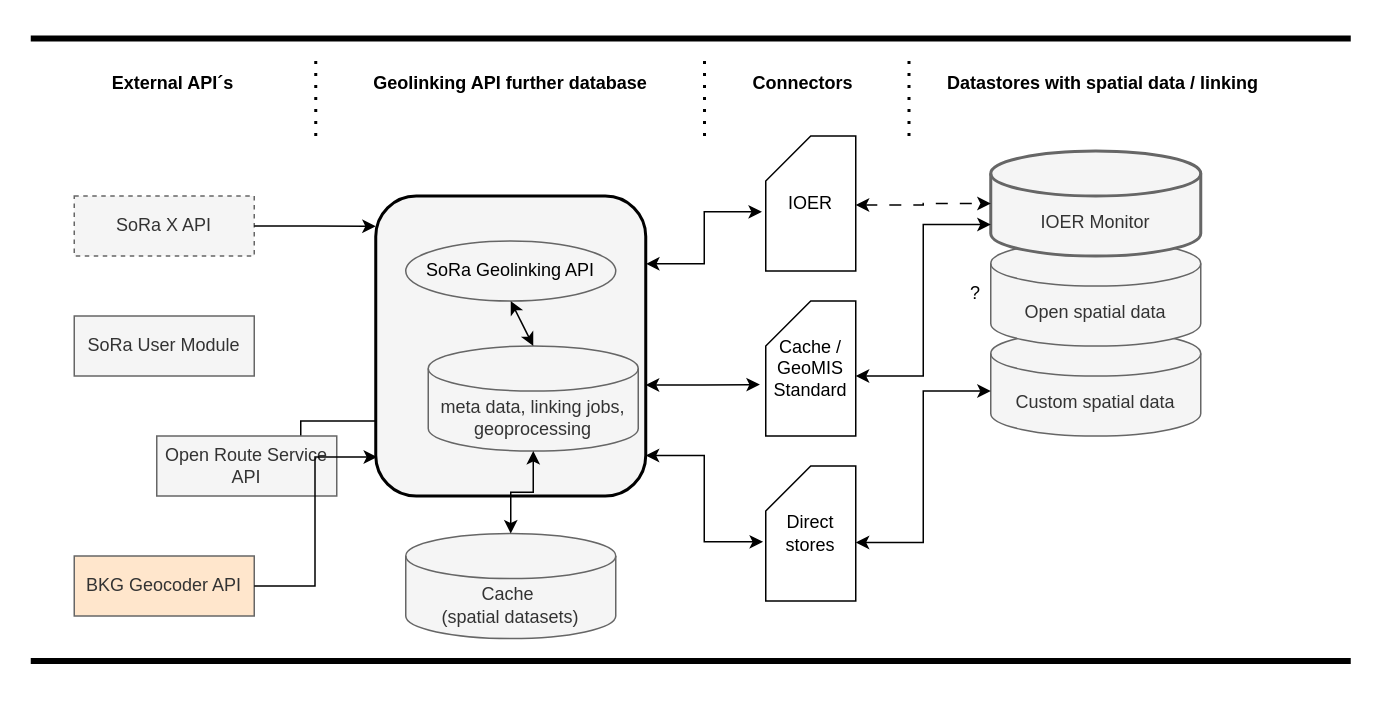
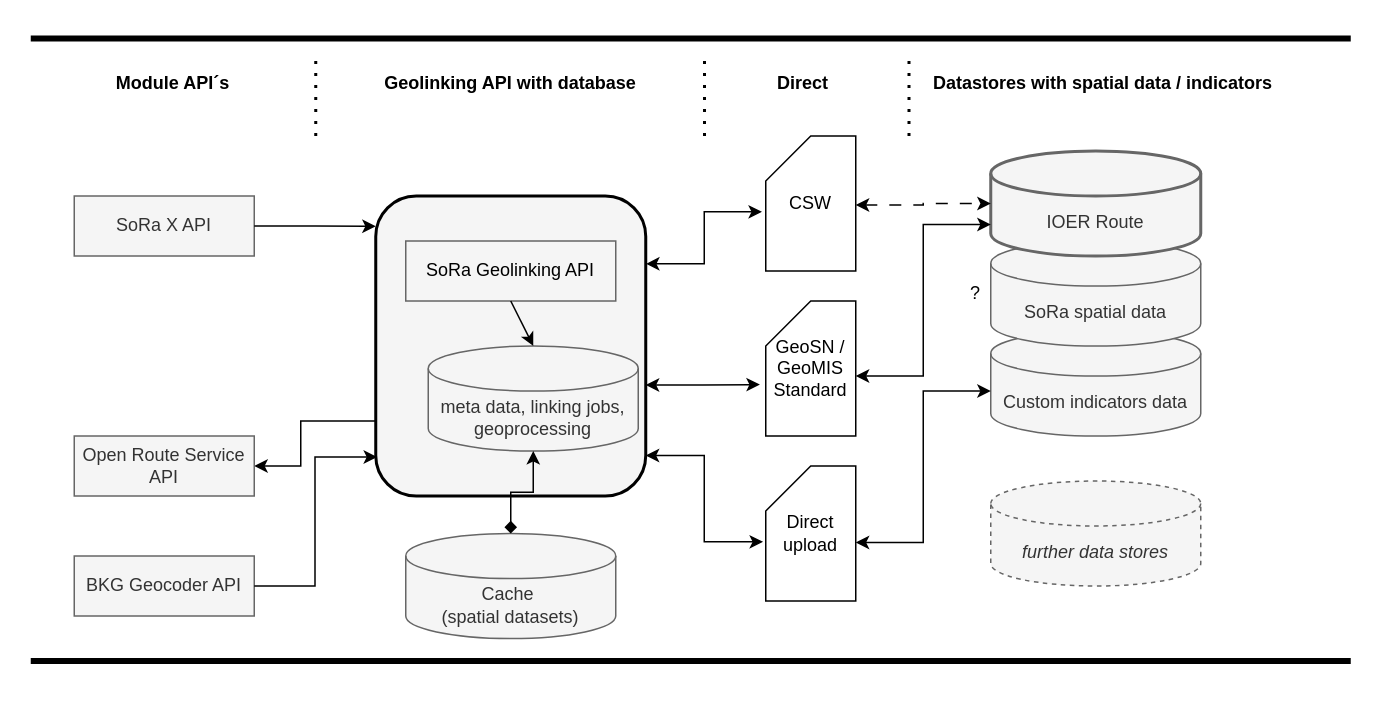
  <mxCell id="0" />
  <mxCell id="1" parent="0" />
  <mxCell id="2" value="&lt;div&gt;Cache&amp;nbsp;&lt;/div&gt;&lt;div&gt;(spatial datasets)&lt;br&gt;&lt;/div&gt;" style="shape=cylinder3;whiteSpace=wrap;html=1;boundedLbl=1;backgroundOutline=1;size=15;fillColor=#f5f5f5;fontColor=#333333;strokeColor=#666666;" parent="1" vertex="1"><mxGeometry x="270" y="355" width="140" height="70" as="geometry" /></mxCell>
- <mxCell id="3" value="Custom spatial data" style="shape=cylinder3;whiteSpace=wrap;html=1;boundedLbl=1;backgroundOutline=1;size=15;fillColor=#f5f5f5;fontColor=#333333;strokeColor=#666666;" parent="1" vertex="1"><mxGeometry x="660" y="220" width="140" height="70" as="geometry" /></mxCell>
+ <mxCell id="3" value="Custom indicators data" style="shape=cylinder3;whiteSpace=wrap;html=1;boundedLbl=1;backgroundOutline=1;size=15;fillColor=#f5f5f5;fontColor=#333333;strokeColor=#666666;" parent="1" vertex="1"><mxGeometry x="660" y="220" width="140" height="70" as="geometry" /></mxCell>
  <mxCell id="4" style="edgeStyle=orthogonalEdgeStyle;rounded=0;orthogonalLoop=1;jettySize=auto;html=1;exitX=0;exitY=0.75;exitDx=0;exitDy=0;entryX=1;entryY=0.5;entryDx=0;entryDy=0;" edge="1" parent="1" source="5" target="9"><mxGeometry relative="1" as="geometry"><Array as="points"><mxPoint x="200" y="280" /><mxPoint x="200" y="310" /></Array></mxGeometry></mxCell>
  <mxCell id="5" value="" style="rounded=1;whiteSpace=wrap;html=1;fillColor=#F5F5F5;strokeWidth=2;" parent="1" vertex="1"><mxGeometry x="250" y="130" width="180" height="200" as="geometry" /></mxCell>
- <mxCell id="7" value="SoRa X API" style="rounded=0;whiteSpace=wrap;html=1;fillColor=#f5f5f5;fontColor=#333333;strokeColor=#666666;dashed=1;" parent="1" vertex="1"><mxGeometry x="49" y="130" width="120" height="40" as="geometry" /></mxCell>
- <mxCell id="8" value="SoRa User Module" style="rounded=0;whiteSpace=wrap;html=1;fillColor=#f5f5f5;fontColor=#333333;strokeColor=#666666;" parent="1" vertex="1"><mxGeometry x="49" y="210" width="120" height="40" as="geometry" /></mxCell>
- <mxCell id="9" value="Open Route Service API" style="rounded=0;whiteSpace=wrap;html=1;fillColor=#f5f5f5;fontColor=#333333;strokeColor=#666666;" parent="1" vertex="1"><mxGeometry x="104" y="290" width="120" height="40" as="geometry" /></mxCell>
- <mxCell id="10" value="SoRa Geolinking API" style="ellipse;whiteSpace=wrap;html=1;fillColor=#F5F5F5;strokeColor=#666666;" parent="1" vertex="1"><mxGeometry x="270" y="160" width="140" height="40" as="geometry" /></mxCell>
- <mxCell id="11" value="Open spatial data" style="shape=cylinder3;whiteSpace=wrap;html=1;boundedLbl=1;backgroundOutline=1;size=15;fillColor=#f5f5f5;fontColor=#333333;strokeColor=#666666;" parent="1" vertex="1"><mxGeometry x="660" y="160" width="140" height="70" as="geometry" /></mxCell>
- <mxCell id="12" value="IOER Monitor" style="shape=cylinder3;whiteSpace=wrap;html=1;boundedLbl=1;backgroundOutline=1;size=15;fillColor=#f5f5f5;fontColor=#333333;strokeColor=#666666;strokeWidth=2;" parent="1" vertex="1"><mxGeometry x="660" y="100" width="140" height="70" as="geometry" /></mxCell>
+ <mxCell id="6" value="&lt;div&gt;&lt;i&gt;further data stores&lt;br&gt;&lt;/i&gt;&lt;/div&gt;" style="shape=cylinder3;whiteSpace=wrap;html=1;boundedLbl=1;backgroundOutline=1;size=15;fillColor=#f5f5f5;fontColor=#333333;strokeColor=#666666;dashed=1;" parent="1" vertex="1"><mxGeometry x="660" y="320" width="140" height="70" as="geometry" /></mxCell>
+ <mxCell id="7" value="SoRa X API" style="rounded=0;whiteSpace=wrap;html=1;fillColor=#f5f5f5;fontColor=#333333;strokeColor=#666666;" parent="1" vertex="1"><mxGeometry x="49" y="130" width="120" height="40" as="geometry" /></mxCell>
+ <mxCell id="9" value="Open Route Service API" style="rounded=0;whiteSpace=wrap;html=1;fillColor=#f5f5f5;fontColor=#333333;strokeColor=#666666;" parent="1" vertex="1"><mxGeometry x="49" y="290" width="120" height="40" as="geometry" /></mxCell>
+ <mxCell id="10" value="SoRa Geolinking API" style="rounded=0;whiteSpace=wrap;html=1;fillColor=#F5F5F5;strokeColor=#666666;" parent="1" vertex="1"><mxGeometry x="270" y="160" width="140" height="40" as="geometry" /></mxCell>
+ <mxCell id="11" value="SoRa spatial data" style="shape=cylinder3;whiteSpace=wrap;html=1;boundedLbl=1;backgroundOutline=1;size=15;fillColor=#f5f5f5;fontColor=#333333;strokeColor=#666666;" parent="1" vertex="1"><mxGeometry x="660" y="160" width="140" height="70" as="geometry" /></mxCell>
+ <mxCell id="12" value="IOER Route" style="shape=cylinder3;whiteSpace=wrap;html=1;boundedLbl=1;backgroundOutline=1;size=15;fillColor=#f5f5f5;fontColor=#333333;strokeColor=#666666;strokeWidth=2;" parent="1" vertex="1"><mxGeometry x="660" y="100" width="140" height="70" as="geometry" /></mxCell>
  <mxCell id="13" value="meta data, linking jobs, geoprocessing" style="shape=cylinder3;whiteSpace=wrap;html=1;boundedLbl=1;backgroundOutline=1;size=15;fillColor=#f5f5f5;fontColor=#333333;strokeColor=#666666;" parent="1" vertex="1"><mxGeometry x="285" y="230" width="140" height="70" as="geometry" /></mxCell>
- <mxCell id="14" value="Geolinking API further database" style="text;html=1;strokeColor=none;fillColor=none;align=center;verticalAlign=middle;whiteSpace=wrap;rounded=0;fontStyle=1" parent="1" vertex="1"><mxGeometry x="210" y="40" width="260" height="30" as="geometry" /></mxCell>
+ <mxCell id="14" value="Geolinking API with database" style="text;html=1;strokeColor=none;fillColor=none;align=center;verticalAlign=middle;whiteSpace=wrap;rounded=0;fontStyle=1" parent="1" vertex="1"><mxGeometry x="210" y="40" width="260" height="30" as="geometry" /></mxCell>
  <mxCell id="15" value="" style="line;strokeWidth=4;html=1;perimeter=backbonePerimeter;points=[];outlineConnect=0;" parent="1" vertex="1"><mxGeometry x="20" y="20" width="880" height="10" as="geometry" /></mxCell>
- <mxCell id="16" value="" style="endArrow=classic;startArrow=classic;html=1;rounded=0;exitX=0.5;exitY=0;exitDx=0;exitDy=0;exitPerimeter=0;entryX=0.5;entryY=1;entryDx=0;entryDy=0;" parent="1" source="13" target="10" edge="1"><mxGeometry width="50" height="50" relative="1" as="geometry"><mxPoint x="530" y="480" as="sourcePoint" /><mxPoint x="580" y="430" as="targetPoint" /></mxGeometry></mxCell>
- <mxCell id="17" value="Connectors" style="text;html=1;strokeColor=none;fillColor=none;align=center;verticalAlign=middle;whiteSpace=wrap;rounded=0;fontStyle=1" parent="1" vertex="1"><mxGeometry x="470" y="40" width="130" height="30" as="geometry" /></mxCell>
- <mxCell id="18" value="Datastores with spatial data / linking" style="text;html=1;strokeColor=none;fillColor=none;align=center;verticalAlign=middle;whiteSpace=wrap;rounded=0;fontStyle=1" parent="1" vertex="1"><mxGeometry x="600" y="40" width="270" height="30" as="geometry" /></mxCell>
- <mxCell id="19" value="IOER" style="shape=card;whiteSpace=wrap;html=1;" parent="1" vertex="1"><mxGeometry x="510" y="90" width="60" height="90" as="geometry" /></mxCell>
- <mxCell id="20" value="Cache / GeoMIS Standard" style="shape=card;whiteSpace=wrap;html=1;" parent="1" vertex="1"><mxGeometry x="510" y="200" width="60" height="90" as="geometry" /></mxCell>
- <mxCell id="21" value="Direct stores" style="shape=card;whiteSpace=wrap;html=1;" parent="1" vertex="1"><mxGeometry x="510" y="310" width="60" height="90" as="geometry" /></mxCell>
- <mxCell id="22" value="External API´s" style="text;html=1;strokeColor=none;fillColor=none;align=center;verticalAlign=middle;whiteSpace=wrap;rounded=0;fontStyle=1" parent="1" vertex="1"><mxGeometry x="20" y="40" width="190" height="30" as="geometry" /></mxCell>
+ <mxCell id="16" value="" style="endArrow=none;startArrow=classic;html=1;rounded=0;exitX=0.5;exitY=0;exitDx=0;exitDy=0;exitPerimeter=0;entryX=0.5;entryY=1;entryDx=0;entryDy=0;" parent="1" source="13" target="10" edge="1"><mxGeometry width="50" height="50" relative="1" as="geometry"><mxPoint x="530" y="480" as="sourcePoint" /><mxPoint x="580" y="430" as="targetPoint" /></mxGeometry></mxCell>
+ <mxCell id="17" value="Direct" style="text;html=1;strokeColor=none;fillColor=none;align=center;verticalAlign=middle;whiteSpace=wrap;rounded=0;fontStyle=1" parent="1" vertex="1"><mxGeometry x="470" y="40" width="130" height="30" as="geometry" /></mxCell>
+ <mxCell id="18" value="Datastores with spatial data / indicators" style="text;html=1;strokeColor=none;fillColor=none;align=center;verticalAlign=middle;whiteSpace=wrap;rounded=0;fontStyle=1" parent="1" vertex="1"><mxGeometry x="600" y="40" width="270" height="30" as="geometry" /></mxCell>
+ <mxCell id="19" value="CSW" style="shape=card;whiteSpace=wrap;html=1;" parent="1" vertex="1"><mxGeometry x="510" y="90" width="60" height="90" as="geometry" /></mxCell>
+ <mxCell id="20" value="GeoSN / GeoMIS Standard" style="shape=card;whiteSpace=wrap;html=1;" parent="1" vertex="1"><mxGeometry x="510" y="200" width="60" height="90" as="geometry" /></mxCell>
+ <mxCell id="21" value="Direct upload" style="shape=card;whiteSpace=wrap;html=1;" parent="1" vertex="1"><mxGeometry x="510" y="310" width="60" height="90" as="geometry" /></mxCell>
+ <mxCell id="22" value="Module API´s" style="text;html=1;strokeColor=none;fillColor=none;align=center;verticalAlign=middle;whiteSpace=wrap;rounded=0;fontStyle=1" parent="1" vertex="1"><mxGeometry x="20" y="40" width="190" height="30" as="geometry" /></mxCell>
  <mxCell id="23" value="" style="line;strokeWidth=4;html=1;perimeter=backbonePerimeter;points=[];outlineConnect=0;" parent="1" vertex="1"><mxGeometry x="20" y="435" width="880" height="10" as="geometry" /></mxCell>
  <mxCell id="24" value="" style="edgeStyle=elbowEdgeStyle;elbow=horizontal;endArrow=classic;html=1;curved=0;rounded=0;endSize=6;startSize=6;exitX=1.001;exitY=0.226;exitDx=0;exitDy=0;startArrow=classic;startFill=1;exitPerimeter=0;entryX=-0.042;entryY=0.562;entryDx=0;entryDy=0;entryPerimeter=0;" parent="1" source="5" target="19" edge="1"><mxGeometry width="50" height="50" relative="1" as="geometry"><mxPoint x="500" y="160" as="sourcePoint" /><mxPoint x="500" y="160" as="targetPoint" /></mxGeometry></mxCell>
  <mxCell id="25" value="" style="edgeStyle=elbowEdgeStyle;elbow=horizontal;endArrow=classic;html=1;curved=0;rounded=0;endSize=6;startSize=6;exitX=1;exitY=0.5;exitDx=0;exitDy=0;entryX=-0.065;entryY=0.619;entryDx=0;entryDy=0;entryPerimeter=0;startArrow=classic;startFill=1;" parent="1" target="20" edge="1"><mxGeometry width="50" height="50" relative="1" as="geometry"><mxPoint x="430" y="256" as="sourcePoint" /><mxPoint x="510" y="210" as="targetPoint" /></mxGeometry></mxCell>
  <mxCell id="26" value="" style="edgeStyle=elbowEdgeStyle;elbow=horizontal;endArrow=classic;html=1;curved=0;rounded=0;endSize=6;startSize=6;exitX=1;exitY=0.5;exitDx=0;exitDy=0;entryX=-0.03;entryY=0.562;entryDx=0;entryDy=0;entryPerimeter=0;startArrow=classic;startFill=1;" parent="1" target="21" edge="1"><mxGeometry width="50" height="50" relative="1" as="geometry"><mxPoint x="430" y="303" as="sourcePoint" /><mxPoint x="510" y="257" as="targetPoint" /></mxGeometry></mxCell>
  <mxCell id="27" value="" style="edgeStyle=elbowEdgeStyle;elbow=horizontal;endArrow=classic;html=1;curved=0;rounded=0;endSize=6;startSize=6;exitX=1;exitY=0.5;exitDx=0;exitDy=0;startArrow=classic;startFill=1;" parent="1" edge="1"><mxGeometry width="50" height="50" relative="1" as="geometry"><mxPoint x="570" y="361" as="sourcePoint" /><mxPoint x="660" y="260" as="targetPoint" /></mxGeometry></mxCell>
  <mxCell id="28" value="" style="edgeStyle=elbowEdgeStyle;elbow=horizontal;endArrow=classic;html=1;curved=0;rounded=0;endSize=6;startSize=6;exitX=1;exitY=0.5;exitDx=0;exitDy=0;entryX=0;entryY=0.5;entryDx=0;entryDy=0;entryPerimeter=0;startArrow=classic;startFill=1;dashed=1;dashPattern=8 8;" parent="1" target="12" edge="1"><mxGeometry width="50" height="50" relative="1" as="geometry"><mxPoint x="570" y="136" as="sourcePoint" /><mxPoint x="650" y="90" as="targetPoint" /></mxGeometry></mxCell>
  <mxCell id="29" value="" style="edgeStyle=elbowEdgeStyle;elbow=horizontal;endArrow=classic;html=1;curved=0;rounded=0;endSize=6;startSize=6;exitX=1;exitY=0.5;exitDx=0;exitDy=0;startArrow=classic;startFill=1;" parent="1" edge="1"><mxGeometry width="50" height="50" relative="1" as="geometry"><mxPoint x="570" y="250" as="sourcePoint" /><mxPoint x="660" y="149" as="targetPoint" /></mxGeometry></mxCell>
  <mxCell id="30" value="?" style="text;html=1;strokeColor=none;fillColor=none;align=center;verticalAlign=middle;whiteSpace=wrap;rounded=0;" parent="1" vertex="1"><mxGeometry x="634.5" y="180" width="30" height="30" as="geometry" /></mxCell>
  <mxCell id="31" value="" style="endArrow=none;dashed=1;html=1;dashPattern=1 3;strokeWidth=2;rounded=0;" parent="1" edge="1"><mxGeometry width="50" height="50" relative="1" as="geometry"><mxPoint x="210" y="90" as="sourcePoint" /><mxPoint x="210" y="40" as="targetPoint" /></mxGeometry></mxCell>
  <mxCell id="32" value="" style="endArrow=none;dashed=1;html=1;dashPattern=1 3;strokeWidth=2;rounded=0;" parent="1" edge="1"><mxGeometry width="50" height="50" relative="1" as="geometry"><mxPoint x="469.17" y="90" as="sourcePoint" /><mxPoint x="469.17" y="40" as="targetPoint" /></mxGeometry></mxCell>
  <mxCell id="33" value="" style="endArrow=none;dashed=1;html=1;dashPattern=1 3;strokeWidth=2;rounded=0;" parent="1" edge="1"><mxGeometry width="50" height="50" relative="1" as="geometry"><mxPoint x="605.5" y="90" as="sourcePoint" /><mxPoint x="605.5" y="40" as="targetPoint" /></mxGeometry></mxCell>
- <mxCell id="34" style="edgeStyle=orthogonalEdgeStyle;rounded=0;orthogonalLoop=1;jettySize=auto;html=1;exitX=0.5;exitY=1;exitDx=0;exitDy=0;exitPerimeter=0;entryX=0.5;entryY=0;entryDx=0;entryDy=0;entryPerimeter=0;startArrow=classic;startFill=1;" parent="1" source="13" target="2" edge="1"><mxGeometry relative="1" as="geometry" /></mxCell>
- <mxCell id="35" value="BKG Geocoder API" style="rounded=0;whiteSpace=wrap;html=1;fillColor=#ffe6cc;fontColor=#333333;strokeColor=#666666;" vertex="1" parent="1"><mxGeometry x="49" y="370" width="120" height="40" as="geometry" /></mxCell>
+ <mxCell id="34" style="edgeStyle=orthogonalEdgeStyle;rounded=0;orthogonalLoop=1;jettySize=auto;html=1;exitX=0.5;exitY=1;exitDx=0;exitDy=0;exitPerimeter=0;entryX=0.5;entryY=0;entryDx=0;entryDy=0;entryPerimeter=0;startArrow=classic;startFill=1;endArrow=diamond;" parent="1" source="13" target="2" edge="1"><mxGeometry relative="1" as="geometry" /></mxCell>
+ <mxCell id="35" value="BKG Geocoder API" style="rounded=0;whiteSpace=wrap;html=1;fillColor=#f5f5f5;fontColor=#333333;strokeColor=#666666;" vertex="1" parent="1"><mxGeometry x="49" y="370" width="120" height="40" as="geometry" /></mxCell>
  <mxCell id="36" style="edgeStyle=orthogonalEdgeStyle;rounded=0;orthogonalLoop=1;jettySize=auto;html=1;exitX=1;exitY=0.5;exitDx=0;exitDy=0;entryX=0;entryY=0.101;entryDx=0;entryDy=0;entryPerimeter=0;" edge="1" parent="1" source="7" target="5"><mxGeometry relative="1" as="geometry" /></mxCell>
  <mxCell id="37" style="edgeStyle=orthogonalEdgeStyle;rounded=0;orthogonalLoop=1;jettySize=auto;html=1;exitX=1;exitY=0.5;exitDx=0;exitDy=0;entryX=0.005;entryY=0.87;entryDx=0;entryDy=0;entryPerimeter=0;" edge="1" parent="1" source="35" target="5"><mxGeometry relative="1" as="geometry" /></mxCell>
